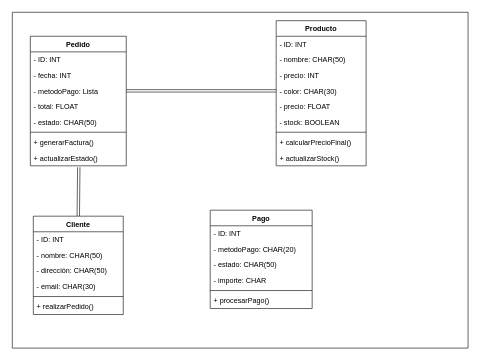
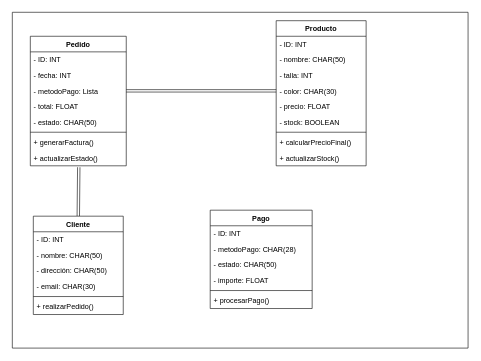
  <mxCell id="0" />
  <mxCell id="1" parent="0" />
  <mxCell id="2" value="" style="endArrow=none;html=1;" edge="1" parent="1"><mxGeometry width="50" height="50" relative="1" as="geometry"><mxPoint x="20" y="20" as="sourcePoint" /><mxPoint x="780" y="20" as="targetPoint" /></mxGeometry></mxCell>
  <mxCell id="3" value="" style="endArrow=none;html=1;" edge="1" parent="1"><mxGeometry width="50" height="50" relative="1" as="geometry"><mxPoint x="20" y="580" as="sourcePoint" /><mxPoint x="780" y="580" as="targetPoint" /></mxGeometry></mxCell>
  <mxCell id="4" value="" style="endArrow=none;html=1;" edge="1" parent="1"><mxGeometry width="50" height="50" relative="1" as="geometry"><mxPoint x="780" y="20" as="sourcePoint" /><mxPoint x="780" y="580" as="targetPoint" /></mxGeometry></mxCell>
  <mxCell id="5" value="" style="endArrow=none;html=1;" edge="1" parent="1"><mxGeometry width="50" height="50" relative="1" as="geometry"><mxPoint x="20" y="20" as="sourcePoint" /><mxPoint x="20" y="580" as="targetPoint" /></mxGeometry></mxCell>
  <mxCell id="6" value="Producto" style="swimlane;fontStyle=1;align=center;verticalAlign=top;childLayout=stackLayout;horizontal=1;startSize=26;horizontalStack=0;resizeParent=1;resizeParentMax=0;resizeLast=0;collapsible=1;marginBottom=0;rounded=0;strokeWidth=1;" vertex="1" parent="1"><mxGeometry x="460" y="34" width="150" height="242" as="geometry" /></mxCell>
  <mxCell id="7" value="- ID: INT" style="text;strokeColor=none;fillColor=none;align=left;verticalAlign=top;spacingLeft=4;spacingRight=4;overflow=hidden;rotatable=0;points=[[0,0.5],[1,0.5]];portConstraint=eastwest;rounded=0;strokeWidth=1;" vertex="1" parent="6"><mxGeometry y="26" width="150" height="26" as="geometry" /></mxCell>
  <mxCell id="8" value="- nombre: CHAR(50)" style="text;strokeColor=none;fillColor=none;align=left;verticalAlign=top;spacingLeft=4;spacingRight=4;overflow=hidden;rotatable=0;points=[[0,0.5],[1,0.5]];portConstraint=eastwest;rounded=0;strokeWidth=1;" vertex="1" parent="6"><mxGeometry y="52" width="150" height="26" as="geometry" /></mxCell>
- <mxCell id="9" value="- precio: INT" style="text;strokeColor=none;fillColor=none;align=left;verticalAlign=top;spacingLeft=4;spacingRight=4;overflow=hidden;rotatable=0;points=[[0,0.5],[1,0.5]];portConstraint=eastwest;rounded=0;strokeWidth=1;" vertex="1" parent="6"><mxGeometry y="78" width="150" height="26" as="geometry" /></mxCell>
+ <mxCell id="9" value="- talla: INT" style="text;strokeColor=none;fillColor=none;align=left;verticalAlign=top;spacingLeft=4;spacingRight=4;overflow=hidden;rotatable=0;points=[[0,0.5],[1,0.5]];portConstraint=eastwest;rounded=0;strokeWidth=1;" vertex="1" parent="6"><mxGeometry y="78" width="150" height="26" as="geometry" /></mxCell>
  <mxCell id="10" value="- color: CHAR(30)" style="text;strokeColor=none;fillColor=none;align=left;verticalAlign=top;spacingLeft=4;spacingRight=4;overflow=hidden;rotatable=0;points=[[0,0.5],[1,0.5]];portConstraint=eastwest;rounded=0;strokeWidth=1;" vertex="1" parent="6"><mxGeometry y="104" width="150" height="26" as="geometry" /></mxCell>
  <mxCell id="11" value="- precio: FLOAT" style="text;strokeColor=none;fillColor=none;align=left;verticalAlign=top;spacingLeft=4;spacingRight=4;overflow=hidden;rotatable=0;points=[[0,0.5],[1,0.5]];portConstraint=eastwest;rounded=0;strokeWidth=1;" vertex="1" parent="6"><mxGeometry y="130" width="150" height="26" as="geometry" /></mxCell>
  <mxCell id="12" value="- stock: BOOLEAN" style="text;strokeColor=none;fillColor=none;align=left;verticalAlign=top;spacingLeft=4;spacingRight=4;overflow=hidden;rotatable=0;points=[[0,0.5],[1,0.5]];portConstraint=eastwest;rounded=0;strokeWidth=1;" vertex="1" parent="6"><mxGeometry y="156" width="150" height="26" as="geometry" /></mxCell>
  <mxCell id="13" value="" style="line;strokeWidth=1;fillColor=none;align=left;verticalAlign=middle;spacingTop=-1;spacingLeft=3;spacingRight=3;rotatable=0;labelPosition=right;points=[];portConstraint=eastwest;strokeColor=inherit;rounded=0;" vertex="1" parent="6"><mxGeometry y="182" width="150" height="8" as="geometry" /></mxCell>
  <mxCell id="14" value="+ calcularPrecioFinal()" style="text;strokeColor=none;fillColor=none;align=left;verticalAlign=top;spacingLeft=4;spacingRight=4;overflow=hidden;rotatable=0;points=[[0,0.5],[1,0.5]];portConstraint=eastwest;rounded=0;strokeWidth=1;" vertex="1" parent="6"><mxGeometry y="190" width="150" height="26" as="geometry" /></mxCell>
  <mxCell id="15" value="+ actualizarStock()" style="text;strokeColor=none;fillColor=none;align=left;verticalAlign=top;spacingLeft=4;spacingRight=4;overflow=hidden;rotatable=0;points=[[0,0.5],[1,0.5]];portConstraint=eastwest;rounded=0;strokeWidth=1;" vertex="1" parent="6"><mxGeometry y="216" width="150" height="26" as="geometry" /></mxCell>
  <mxCell id="16" style="edgeStyle=none;shape=link;html=1;exitX=0.5;exitY=0;exitDx=0;exitDy=0;entryX=0.505;entryY=1.092;entryDx=0;entryDy=0;entryPerimeter=0;" edge="1" parent="1" source="17" target="32"><mxGeometry relative="1" as="geometry"><mxPoint x="130" y="270" as="targetPoint" /></mxGeometry></mxCell>
  <mxCell id="17" value="Cliente" style="swimlane;fontStyle=1;align=center;verticalAlign=top;childLayout=stackLayout;horizontal=1;startSize=26;horizontalStack=0;resizeParent=1;resizeParentMax=0;resizeLast=0;collapsible=1;marginBottom=0;rounded=0;strokeWidth=1;" vertex="1" parent="1"><mxGeometry x="55" y="360" width="150" height="164" as="geometry" /></mxCell>
  <mxCell id="18" value="- ID: INT" style="text;strokeColor=none;fillColor=none;align=left;verticalAlign=top;spacingLeft=4;spacingRight=4;overflow=hidden;rotatable=0;points=[[0,0.5],[1,0.5]];portConstraint=eastwest;rounded=0;strokeWidth=1;" vertex="1" parent="17"><mxGeometry y="26" width="150" height="26" as="geometry" /></mxCell>
  <mxCell id="19" value="- nombre: CHAR(50)" style="text;strokeColor=none;fillColor=none;align=left;verticalAlign=top;spacingLeft=4;spacingRight=4;overflow=hidden;rotatable=0;points=[[0,0.5],[1,0.5]];portConstraint=eastwest;rounded=0;strokeWidth=1;" vertex="1" parent="17"><mxGeometry y="52" width="150" height="26" as="geometry" /></mxCell>
  <mxCell id="20" value="- dirección: CHAR(50)" style="text;strokeColor=none;fillColor=none;align=left;verticalAlign=top;spacingLeft=4;spacingRight=4;overflow=hidden;rotatable=0;points=[[0,0.5],[1,0.5]];portConstraint=eastwest;rounded=0;strokeWidth=1;" vertex="1" parent="17"><mxGeometry y="78" width="150" height="26" as="geometry" /></mxCell>
  <mxCell id="21" value="- email: CHAR(30)" style="text;strokeColor=none;fillColor=none;align=left;verticalAlign=top;spacingLeft=4;spacingRight=4;overflow=hidden;rotatable=0;points=[[0,0.5],[1,0.5]];portConstraint=eastwest;rounded=0;strokeWidth=1;" vertex="1" parent="17"><mxGeometry y="104" width="150" height="26" as="geometry" /></mxCell>
  <mxCell id="22" value="" style="line;strokeWidth=1;fillColor=none;align=left;verticalAlign=middle;spacingTop=-1;spacingLeft=3;spacingRight=3;rotatable=0;labelPosition=right;points=[];portConstraint=eastwest;strokeColor=inherit;rounded=0;" vertex="1" parent="17"><mxGeometry y="130" width="150" height="8" as="geometry" /></mxCell>
  <mxCell id="23" value="+ realizarPedido()" style="text;strokeColor=none;fillColor=none;align=left;verticalAlign=top;spacingLeft=4;spacingRight=4;overflow=hidden;rotatable=0;points=[[0,0.5],[1,0.5]];portConstraint=eastwest;rounded=0;strokeWidth=1;" vertex="1" parent="17"><mxGeometry y="138" width="150" height="26" as="geometry" /></mxCell>
  <mxCell id="24" value="Pedido" style="swimlane;fontStyle=1;align=center;verticalAlign=top;childLayout=stackLayout;horizontal=1;startSize=26;horizontalStack=0;resizeParent=1;resizeParentMax=0;resizeLast=0;collapsible=1;marginBottom=0;rounded=0;strokeWidth=1;" vertex="1" parent="1"><mxGeometry x="50" y="60" width="160" height="216" as="geometry" /></mxCell>
  <mxCell id="25" value="- ID: INT" style="text;strokeColor=none;fillColor=none;align=left;verticalAlign=top;spacingLeft=4;spacingRight=4;overflow=hidden;rotatable=0;points=[[0,0.5],[1,0.5]];portConstraint=eastwest;rounded=0;strokeWidth=1;" vertex="1" parent="24"><mxGeometry y="26" width="160" height="26" as="geometry" /></mxCell>
  <mxCell id="26" value="- fecha: INT" style="text;strokeColor=none;fillColor=none;align=left;verticalAlign=top;spacingLeft=4;spacingRight=4;overflow=hidden;rotatable=0;points=[[0,0.5],[1,0.5]];portConstraint=eastwest;rounded=0;strokeWidth=1;" vertex="1" parent="24"><mxGeometry y="52" width="160" height="26" as="geometry" /></mxCell>
  <mxCell id="27" value="- metodoPago: Lista" style="text;strokeColor=none;fillColor=none;align=left;verticalAlign=top;spacingLeft=4;spacingRight=4;overflow=hidden;rotatable=0;points=[[0,0.5],[1,0.5]];portConstraint=eastwest;rounded=0;strokeWidth=1;" vertex="1" parent="24"><mxGeometry y="78" width="160" height="26" as="geometry" /></mxCell>
  <mxCell id="28" value="- total: FLOAT" style="text;strokeColor=none;fillColor=none;align=left;verticalAlign=top;spacingLeft=4;spacingRight=4;overflow=hidden;rotatable=0;points=[[0,0.5],[1,0.5]];portConstraint=eastwest;rounded=0;strokeWidth=1;" vertex="1" parent="24"><mxGeometry y="104" width="160" height="26" as="geometry" /></mxCell>
  <mxCell id="29" value="- estado: CHAR(50)" style="text;strokeColor=none;fillColor=none;align=left;verticalAlign=top;spacingLeft=4;spacingRight=4;overflow=hidden;rotatable=0;points=[[0,0.5],[1,0.5]];portConstraint=eastwest;rounded=0;strokeWidth=1;" vertex="1" parent="24"><mxGeometry y="130" width="160" height="26" as="geometry" /></mxCell>
  <mxCell id="30" value="" style="line;strokeWidth=1;fillColor=none;align=left;verticalAlign=middle;spacingTop=-1;spacingLeft=3;spacingRight=3;rotatable=0;labelPosition=right;points=[];portConstraint=eastwest;strokeColor=inherit;rounded=0;" vertex="1" parent="24"><mxGeometry y="156" width="160" height="8" as="geometry" /></mxCell>
  <mxCell id="31" value="+ generarFactura()" style="text;strokeColor=none;fillColor=none;align=left;verticalAlign=top;spacingLeft=4;spacingRight=4;overflow=hidden;rotatable=0;points=[[0,0.5],[1,0.5]];portConstraint=eastwest;rounded=0;strokeWidth=1;" vertex="1" parent="24"><mxGeometry y="164" width="160" height="26" as="geometry" /></mxCell>
  <mxCell id="32" value="+ actualizarEstado()" style="text;strokeColor=none;fillColor=none;align=left;verticalAlign=top;spacingLeft=4;spacingRight=4;overflow=hidden;rotatable=0;points=[[0,0.5],[1,0.5]];portConstraint=eastwest;rounded=0;strokeWidth=1;" vertex="1" parent="24"><mxGeometry y="190" width="160" height="26" as="geometry" /></mxCell>
  <mxCell id="33" value="Pago" style="swimlane;fontStyle=1;align=center;verticalAlign=top;childLayout=stackLayout;horizontal=1;startSize=26;horizontalStack=0;resizeParent=1;resizeParentMax=0;resizeLast=0;collapsible=1;marginBottom=0;rounded=0;strokeWidth=1;" vertex="1" parent="1"><mxGeometry x="350" y="350" width="170" height="164" as="geometry" /></mxCell>
  <mxCell id="34" value="- ID: INT" style="text;strokeColor=none;fillColor=none;align=left;verticalAlign=top;spacingLeft=4;spacingRight=4;overflow=hidden;rotatable=0;points=[[0,0.5],[1,0.5]];portConstraint=eastwest;rounded=0;strokeWidth=1;" vertex="1" parent="33"><mxGeometry y="26" width="170" height="26" as="geometry" /></mxCell>
- <mxCell id="35" value="- metodoPago: CHAR(20)" style="text;strokeColor=none;fillColor=none;align=left;verticalAlign=top;spacingLeft=4;spacingRight=4;overflow=hidden;rotatable=0;points=[[0,0.5],[1,0.5]];portConstraint=eastwest;rounded=0;strokeWidth=1;" vertex="1" parent="33"><mxGeometry y="52" width="170" height="26" as="geometry" /></mxCell>
+ <mxCell id="35" value="- metodoPago: CHAR(28)" style="text;strokeColor=none;fillColor=none;align=left;verticalAlign=top;spacingLeft=4;spacingRight=4;overflow=hidden;rotatable=0;points=[[0,0.5],[1,0.5]];portConstraint=eastwest;rounded=0;strokeWidth=1;" vertex="1" parent="33"><mxGeometry y="52" width="170" height="26" as="geometry" /></mxCell>
  <mxCell id="36" value="- estado: CHAR(50)" style="text;strokeColor=none;fillColor=none;align=left;verticalAlign=top;spacingLeft=4;spacingRight=4;overflow=hidden;rotatable=0;points=[[0,0.5],[1,0.5]];portConstraint=eastwest;rounded=0;strokeWidth=1;" vertex="1" parent="33"><mxGeometry y="78" width="170" height="26" as="geometry" /></mxCell>
- <mxCell id="37" value="- importe: CHAR" style="text;strokeColor=none;fillColor=none;align=left;verticalAlign=top;spacingLeft=4;spacingRight=4;overflow=hidden;rotatable=0;points=[[0,0.5],[1,0.5]];portConstraint=eastwest;rounded=0;strokeWidth=1;" vertex="1" parent="33"><mxGeometry y="104" width="170" height="26" as="geometry" /></mxCell>
+ <mxCell id="37" value="- importe: FLOAT" style="text;strokeColor=none;fillColor=none;align=left;verticalAlign=top;spacingLeft=4;spacingRight=4;overflow=hidden;rotatable=0;points=[[0,0.5],[1,0.5]];portConstraint=eastwest;rounded=0;strokeWidth=1;" vertex="1" parent="33"><mxGeometry y="104" width="170" height="26" as="geometry" /></mxCell>
  <mxCell id="38" value="" style="line;strokeWidth=1;fillColor=none;align=left;verticalAlign=middle;spacingTop=-1;spacingLeft=3;spacingRight=3;rotatable=0;labelPosition=right;points=[];portConstraint=eastwest;strokeColor=inherit;rounded=0;" vertex="1" parent="33"><mxGeometry y="130" width="170" height="8" as="geometry" /></mxCell>
  <mxCell id="39" value="+ procesarPago()" style="text;strokeColor=none;fillColor=none;align=left;verticalAlign=top;spacingLeft=4;spacingRight=4;overflow=hidden;rotatable=0;points=[[0,0.5],[1,0.5]];portConstraint=eastwest;rounded=0;strokeWidth=1;" vertex="1" parent="33"><mxGeometry y="138" width="170" height="26" as="geometry" /></mxCell>
  <mxCell id="40" style="edgeStyle=none;shape=link;html=1;exitX=0;exitY=0.5;exitDx=0;exitDy=0;entryX=1;entryY=0.5;entryDx=0;entryDy=0;" edge="1" parent="1" source="10" target="27"><mxGeometry relative="1" as="geometry" /></mxCell>
